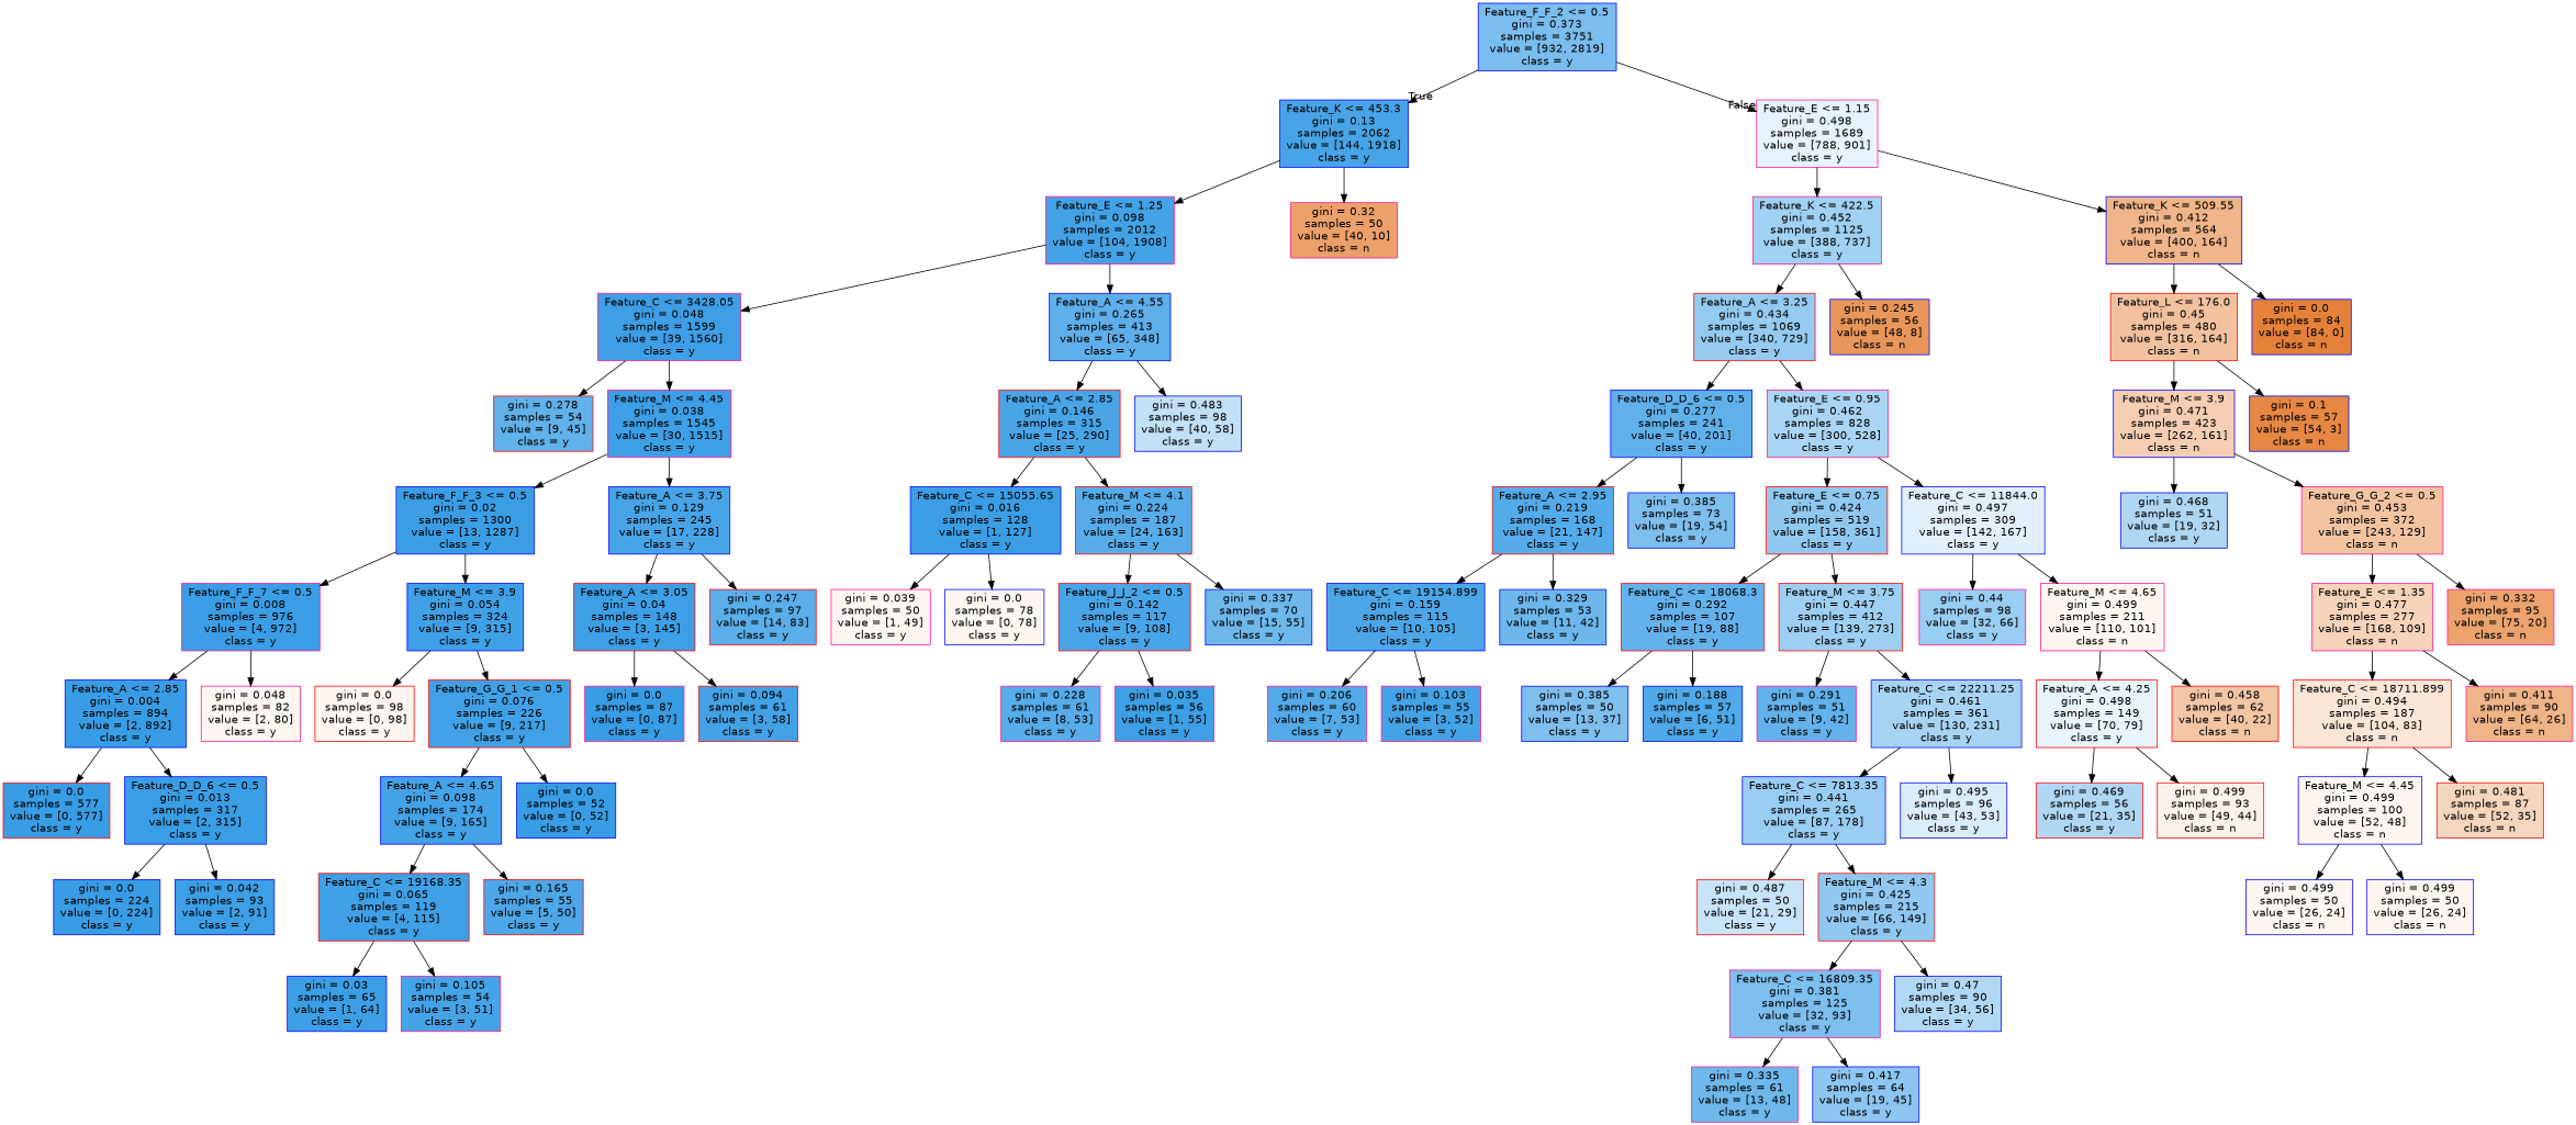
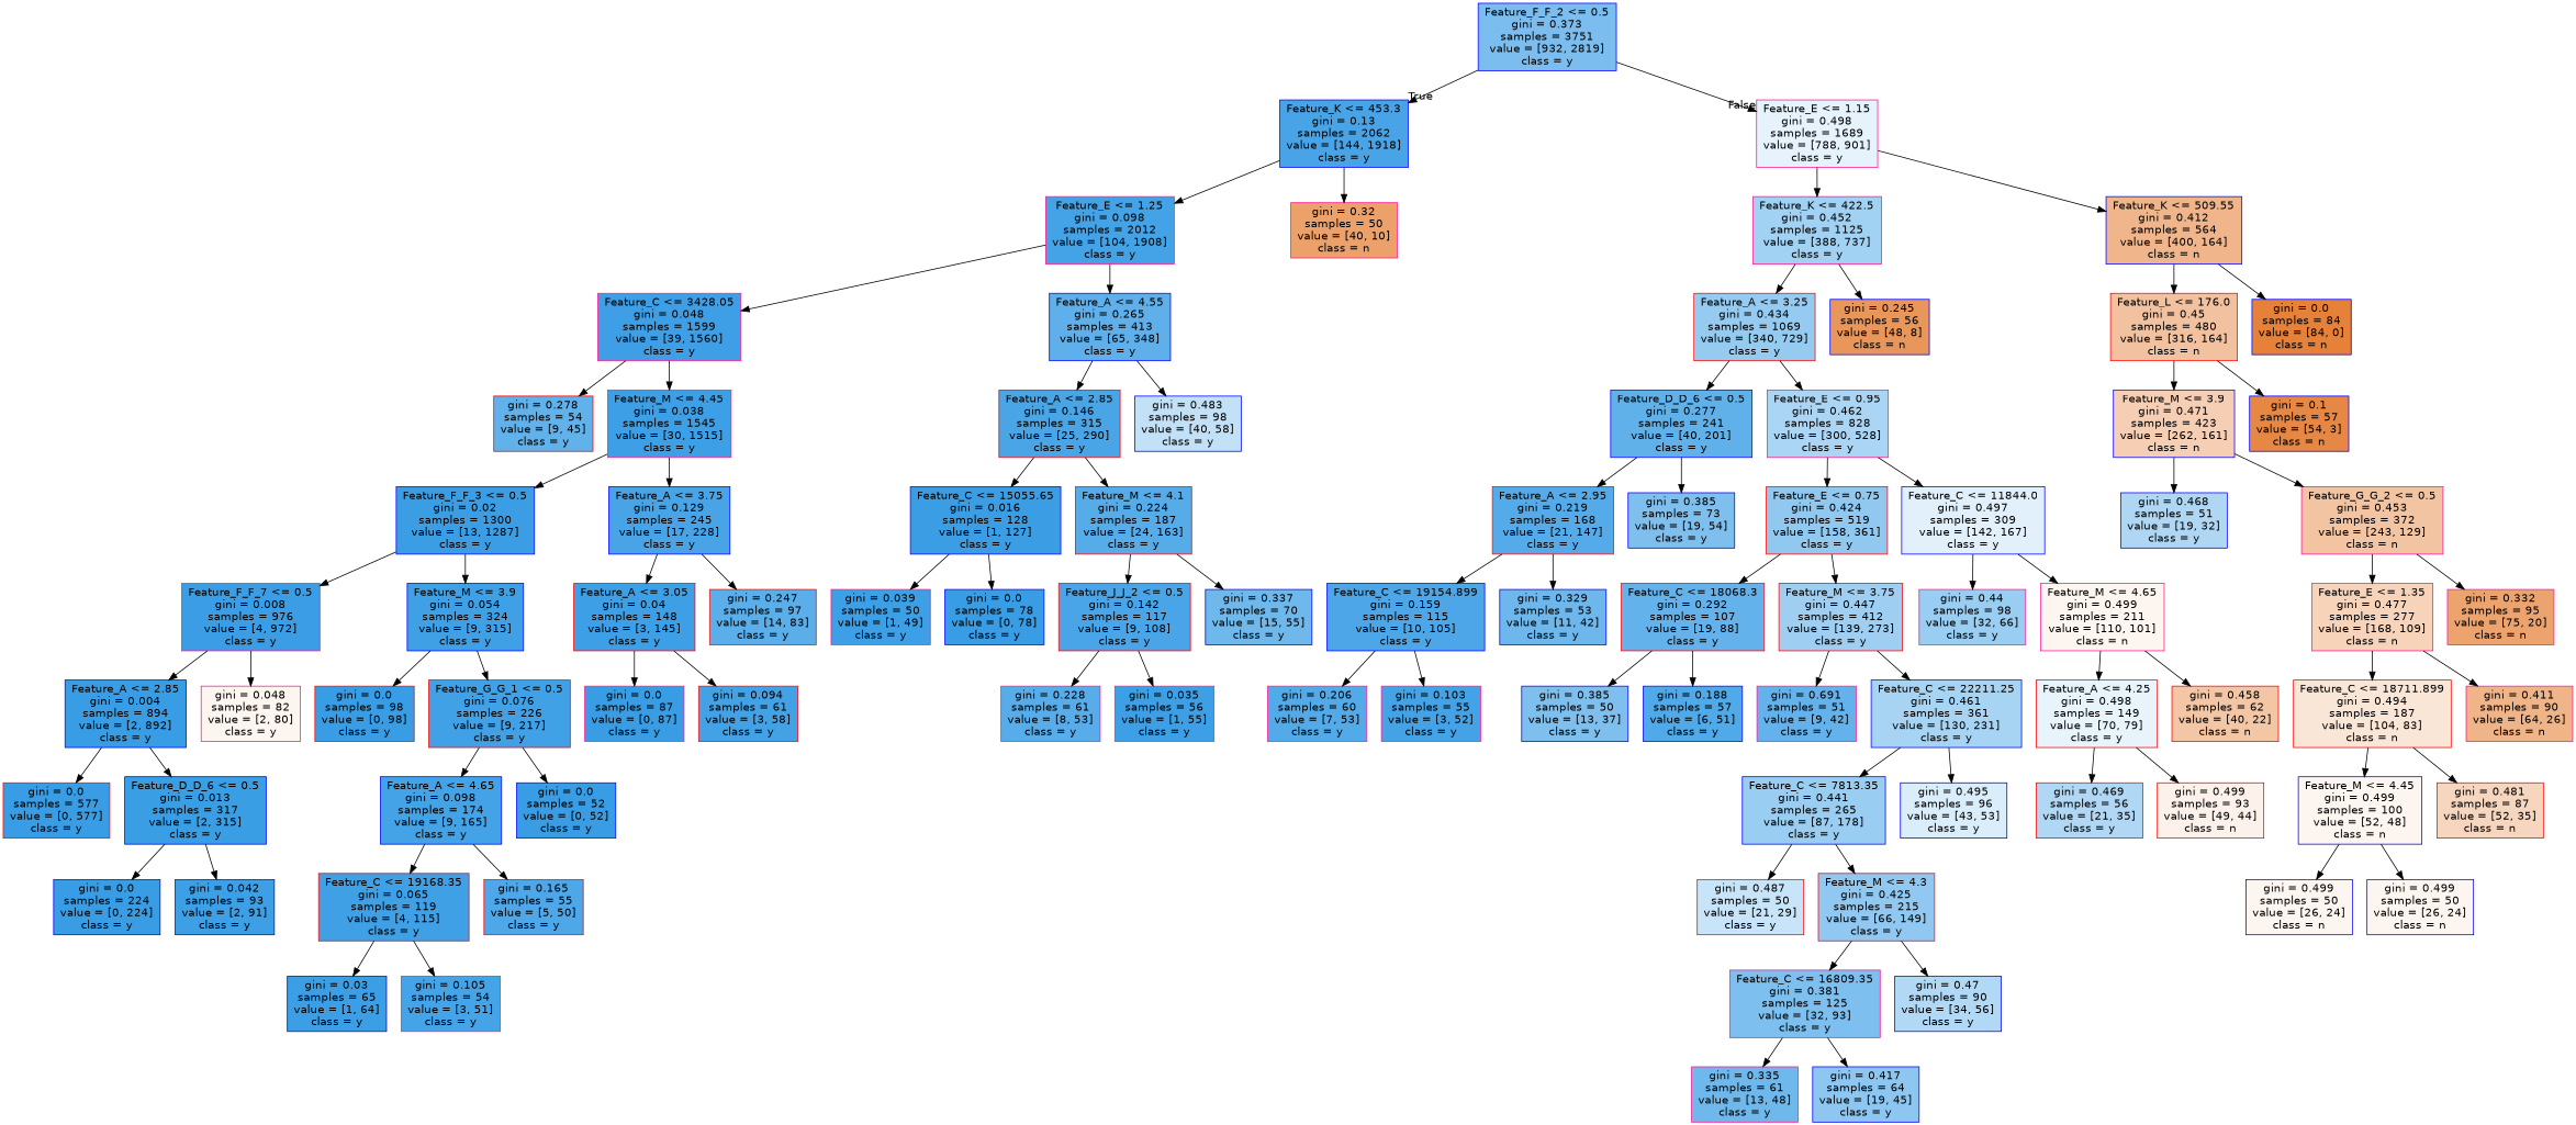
  digraph {
    node [color=blue fillcolor="#399de5" fontname=helvetica shape=box style=filled]
    edge [fontname=helvetica]
    n1 [fillcolor="#7abdee" label="Feature_F_F_2 <= 0.5\ngini = 0.373\nsamples = 3751\nvalue = [932, 2819]\nclass = y"]
    n2 [fillcolor="#48a4e7" label="Feature_K <= 453.3\ngini = 0.13\nsamples = 2062\nvalue = [144, 1918]\nclass = y"]
    n3 [color=deeppink fillcolor="#e6f3fc" label="Feature_E <= 1.15\ngini = 0.498\nsamples = 1689\nvalue = [788, 901]\nclass = y"]
    n4 [color=deeppink fillcolor="#44a2e6" label="Feature_E <= 1.25\ngini = 0.098\nsamples = 2012\nvalue = [104, 1908]\nclass = y"]
    n5 [color=deeppink fillcolor="#eca06a" label="gini = 0.32\nsamples = 50\nvalue = [40, 10]\nclass = n"]
    n6 [color=deeppink fillcolor="#a1d1f3" label="Feature_K <= 422.5\ngini = 0.452\nsamples = 1125\nvalue = [388, 737]\nclass = y"]
    n7 [fillcolor="#f0b58a" label="Feature_K <= 509.55\ngini = 0.412\nsamples = 564\nvalue = [400, 164]\nclass = n"]
    n8 [color=deeppink fillcolor="#3e9fe6" label="Feature_C <= 3428.05\ngini = 0.048\nsamples = 1599\nvalue = [39, 1560]\nclass = y"]
    n9 [fillcolor="#5eafea" label="Feature_A <= 4.55\ngini = 0.265\nsamples = 413\nvalue = [65, 348]\nclass = y"]
    n10 [color=red fillcolor="#61b1ea" label="gini = 0.278\nsamples = 54\nvalue = [9, 45]\nclass = y"]
    n11 [color=deeppink fillcolor="#3d9fe6" label="Feature_M <= 4.45\ngini = 0.038\nsamples = 1545\nvalue = [30, 1515]\nclass = y"]
    n12 [color=red fillcolor="#4aa5e7" label="Feature_A <= 2.85\ngini = 0.146\nsamples = 315\nvalue = [25, 290]\nclass = y"]
    n13 [fillcolor="#c2e1f7" label="gini = 0.483\nsamples = 98\nvalue = [40, 58]\nclass = y"]
    n14 [fillcolor="#3b9ee5" label="Feature_F_F_3 <= 0.5\ngini = 0.02\nsamples = 1300\nvalue = [13, 1287]\nclass = y"]
    n15 [fillcolor="#48a4e7" label="Feature_A <= 3.75\ngini = 0.129\nsamples = 245\nvalue = [17, 228]\nclass = y"]
    n16 [color=deeppink fillcolor="#3a9de5" label="Feature_F_F_7 <= 0.5\ngini = 0.008\nsamples = 976\nvalue = [4, 972]\nclass = y"]
    n17 [fillcolor="#3fa0e6" label="Feature_M <= 3.9\ngini = 0.054\nsamples = 324\nvalue = [9, 315]\nclass = y"]
    n18 [color=red fillcolor="#3d9fe6" label="Feature_A <= 3.05\ngini = 0.04\nsamples = 148\nvalue = [3, 145]\nclass = y"]
    n19 [color=red fillcolor="#5aaee9" label="gini = 0.247\nsamples = 97\nvalue = [14, 83]\nclass = y"]
    n20 [label="Feature_A <= 2.85\ngini = 0.004\nsamples = 894\nvalue = [2, 892]\nclass = y"]
    n21 [color=deeppink fillcolor="#fdf5f0" label="gini = 0.048\nsamples = 82\nvalue = [2, 80]\nclass = y"]
-   n22 [color=red fillcolor="#fdf5f0" label="gini = 0.0\nsamples = 98\nvalue = [0, 98]\nclass = y"]
+   n22 [color=red label="gini = 0.0\nsamples = 98\nvalue = [0, 98]\nclass = y"]
    n23 [color=red fillcolor="#41a1e6" label="Feature_G_G_1 <= 0.5\ngini = 0.076\nsamples = 226\nvalue = [9, 217]\nclass = y"]
    n24 [color=red label="gini = 0.0\nsamples = 577\nvalue = [0, 577]\nclass = y"]
    n25 [fillcolor="#3a9ee5" label="Feature_D_D_6 <= 0.5\ngini = 0.013\nsamples = 317\nvalue = [2, 315]\nclass = y"]
    n26 [label="gini = 0.0\nsamples = 224\nvalue = [0, 224]\nclass = y"]
    n27 [fillcolor="#3d9fe6" label="gini = 0.042\nsamples = 93\nvalue = [2, 91]\nclass = y"]
    n28 [fillcolor="#44a2e6" label="Feature_A <= 4.65\ngini = 0.098\nsamples = 174\nvalue = [9, 165]\nclass = y"]
    n29 [label="gini = 0.0\nsamples = 52\nvalue = [0, 52]\nclass = y"]
    n30 [color=red fillcolor="#40a0e6" label="Feature_C <= 19168.35\ngini = 0.065\nsamples = 119\nvalue = [4, 115]\nclass = y"]
    n31 [color=red fillcolor="#4da7e8" label="gini = 0.165\nsamples = 55\nvalue = [5, 50]\nclass = y"]
    n32 [fillcolor="#3c9fe5" label="gini = 0.03\nsamples = 65\nvalue = [1, 64]\nclass = y"]
    n33 [color=deeppink fillcolor="#45a3e7" label="gini = 0.105\nsamples = 54\nvalue = [3, 51]\nclass = y"]
    n34 [color=deeppink label="gini = 0.0\nsamples = 87\nvalue = [0, 87]\nclass = y"]
    n35 [color=red fillcolor="#43a2e6" label="gini = 0.094\nsamples = 61\nvalue = [3, 58]\nclass = y"]
    n36 [fillcolor="#3b9ee5" label="Feature_C <= 15055.65\ngini = 0.016\nsamples = 128\nvalue = [1, 127]\nclass = y"]
    n37 [color=red fillcolor="#56abe9" label="Feature_M <= 4.1\ngini = 0.224\nsamples = 187\nvalue = [24, 163]\nclass = y"]
-   n38 [color=deeppink fillcolor="#fdf5f0" label="gini = 0.039\nsamples = 50\nvalue = [1, 49]\nclass = y"]
-   n39 [fillcolor="#fdf5f0" label="gini = 0.0\nsamples = 78\nvalue = [0, 78]\nclass = y"]
+   n38 [color=deeppink fillcolor="#3d9fe6" label="gini = 0.039\nsamples = 50\nvalue = [1, 49]\nclass = y"]
+   n39 [label="gini = 0.0\nsamples = 78\nvalue = [0, 78]\nclass = y"]
    n40 [color=red fillcolor="#49a5e7" label="Feature_J_J_2 <= 0.5\ngini = 0.142\nsamples = 117\nvalue = [9, 108]\nclass = y"]
    n41 [fillcolor="#6fb8ec" label="gini = 0.337\nsamples = 70\nvalue = [15, 55]\nclass = y"]
    n42 [color=deeppink fillcolor="#57ace9" label="gini = 0.228\nsamples = 61\nvalue = [8, 53]\nclass = y"]
    n43 [color=deeppink fillcolor="#3d9fe5" label="gini = 0.035\nsamples = 56\nvalue = [1, 55]\nclass = y"]
    n44 [color=red fillcolor="#95cbf1" label="Feature_A <= 3.25\ngini = 0.434\nsamples = 1069\nvalue = [340, 729]\nclass = y"]
    n45 [fillcolor="#e9965a" label="gini = 0.245\nsamples = 56\nvalue = [48, 8]\nclass = n"]
    n46 [color=red fillcolor="#f2c2a0" label="Feature_L <= 176.0\ngini = 0.45\nsamples = 480\nvalue = [316, 164]\nclass = n"]
    n47 [fillcolor="#e58139" label="gini = 0.0\nsamples = 84\nvalue = [84, 0]\nclass = n"]
    n48 [fillcolor="#60b1ea" label="Feature_D_D_6 <= 0.5\ngini = 0.277\nsamples = 241\nvalue = [40, 201]\nclass = y"]
    n49 [color=deeppink fillcolor="#aad5f4" label="Feature_E <= 0.95\ngini = 0.462\nsamples = 828\nvalue = [300, 528]\nclass = y"]
    n50 [color=red fillcolor="#55abe9" label="Feature_A <= 2.95\ngini = 0.219\nsamples = 168\nvalue = [21, 147]\nclass = y"]
    n51 [fillcolor="#7fbfee" label="gini = 0.385\nsamples = 73\nvalue = [19, 54]\nclass = y"]
    n52 [color=red fillcolor="#90c8f0" label="Feature_E <= 0.75\ngini = 0.424\nsamples = 519\nvalue = [158, 361]\nclass = y"]
    n53 [fillcolor="#e1f0fb" label="Feature_C <= 11844.0\ngini = 0.497\nsamples = 309\nvalue = [142, 167]\nclass = y"]
    n54 [fillcolor="#4ca6e7" label="Feature_C <= 19154.899\ngini = 0.159\nsamples = 115\nvalue = [10, 105]\nclass = y"]
    n55 [fillcolor="#6db7ec" label="gini = 0.329\nsamples = 53\nvalue = [11, 42]\nclass = y"]
    n56 [color=deeppink fillcolor="#53aae8" label="gini = 0.206\nsamples = 60\nvalue = [7, 53]\nclass = y"]
    n57 [color=deeppink fillcolor="#44a3e6" label="gini = 0.103\nsamples = 55\nvalue = [3, 52]\nclass = y"]
    n58 [color=red fillcolor="#64b2eb" label="Feature_C <= 18068.3\ngini = 0.292\nsamples = 107\nvalue = [19, 88]\nclass = y"]
    n59 [color=red fillcolor="#9ecff2" label="Feature_M <= 3.75\ngini = 0.447\nsamples = 412\nvalue = [139, 273]\nclass = y"]
    n60 [color=deeppink fillcolor="#99cdf2" label="gini = 0.44\nsamples = 98\nvalue = [32, 66]\nclass = y"]
    n61 [color=deeppink fillcolor="#fdf5ef" label="Feature_M <= 4.65\ngini = 0.499\nsamples = 211\nvalue = [110, 101]\nclass = n"]
    n62 [fillcolor="#7fbfee" label="gini = 0.385\nsamples = 50\nvalue = [13, 37]\nclass = y"]
    n63 [fillcolor="#50a9e8" label="gini = 0.188\nsamples = 57\nvalue = [6, 51]\nclass = y"]
-   n64 [color=deeppink fillcolor="#63b2eb" label="gini = 0.291\nsamples = 51\nvalue = [9, 42]\nclass = y"]
+   n64 [color=deeppink fillcolor="#63b2eb" label="gini = 0.691\nsamples = 51\nvalue = [9, 42]\nclass = y"]
    n65 [fillcolor="#a8d4f4" label="Feature_C <= 22211.25\ngini = 0.461\nsamples = 361\nvalue = [130, 231]\nclass = y"]
    n66 [fillcolor="#9acdf2" label="Feature_C <= 7813.35\ngini = 0.441\nsamples = 265\nvalue = [87, 178]\nclass = y"]
    n67 [fillcolor="#daedfa" label="gini = 0.495\nsamples = 96\nvalue = [43, 53]\nclass = y"]
    n68 [color=red fillcolor="#c8e4f8" label="gini = 0.487\nsamples = 50\nvalue = [21, 29]\nclass = y"]
    n69 [color=red fillcolor="#91c8f1" label="Feature_M <= 4.3\ngini = 0.425\nsamples = 215\nvalue = [66, 149]\nclass = y"]
    n70 [color=deeppink fillcolor="#7dbfee" label="Feature_C <= 16809.35\ngini = 0.381\nsamples = 125\nvalue = [32, 93]\nclass = y"]
    n71 [fillcolor="#b1d8f5" label="gini = 0.47\nsamples = 90\nvalue = [34, 56]\nclass = y"]
    n72 [color=deeppink fillcolor="#6fb8ec" label="gini = 0.335\nsamples = 61\nvalue = [13, 48]\nclass = y"]
    n73 [fillcolor="#8dc6f0" label="gini = 0.417\nsamples = 64\nvalue = [19, 45]\nclass = y"]
    n74 [color=red fillcolor="#e8f4fc" label="Feature_A <= 4.25\ngini = 0.498\nsamples = 149\nvalue = [70, 79]\nclass = y"]
    n75 [color=red fillcolor="#f3c6a6" label="gini = 0.458\nsamples = 62\nvalue = [40, 22]\nclass = n"]
    n76 [color=red fillcolor="#b0d8f5" label="gini = 0.469\nsamples = 56\nvalue = [21, 35]\nclass = y"]
    n77 [color=red fillcolor="#fcf2eb" label="gini = 0.499\nsamples = 93\nvalue = [49, 44]\nclass = n"]
    n78 [fillcolor="#f5ceb3" label="Feature_M <= 3.9\ngini = 0.471\nsamples = 423\nvalue = [262, 161]\nclass = n"]
    n79 [fillcolor="#e68844" label="gini = 0.1\nsamples = 57\nvalue = [54, 3]\nclass = n"]
    n80 [fillcolor="#afd7f4" label="gini = 0.468\nsamples = 51\nvalue = [19, 32]\nclass = y"]
    n81 [color=deeppink fillcolor="#f3c4a2" label="Feature_G_G_2 <= 0.5\ngini = 0.453\nsamples = 372\nvalue = [243, 129]\nclass = n"]
    n82 [color=deeppink fillcolor="#f6d3b9" label="Feature_E <= 1.35\ngini = 0.477\nsamples = 277\nvalue = [168, 109]\nclass = n"]
    n83 [color=deeppink fillcolor="#eca36e" label="gini = 0.332\nsamples = 95\nvalue = [75, 20]\nclass = n"]
    n84 [color=red fillcolor="#fae6d7" label="Feature_C <= 18711.899\ngini = 0.494\nsamples = 187\nvalue = [104, 83]\nclass = n"]
    n85 [color=deeppink fillcolor="#f0b489" label="gini = 0.411\nsamples = 90\nvalue = [64, 26]\nclass = n"]
    n86 [fillcolor="#fdf5f0" label="Feature_M <= 4.45\ngini = 0.499\nsamples = 100\nvalue = [52, 48]\nclass = n"]
    n87 [color=red fillcolor="#f6d6be" label="gini = 0.481\nsamples = 87\nvalue = [52, 35]\nclass = n"]
    n88 [fillcolor="#fdf5f0" label="gini = 0.499\nsamples = 50\nvalue = [26, 24]\nclass = n"]
    n89 [fillcolor="#fdf5f0" label="gini = 0.499\nsamples = 50\nvalue = [26, 24]\nclass = n"]
    n1 -> n2 [headlabel=True labelangle=45 labeldistance=2.5]
    n1 -> n3 [headlabel=False labelangle=-45 labeldistance=2.5]
    n2 -> n4
    n2 -> n5
    n3 -> n6
    n3 -> n7
    n4 -> n8
    n4 -> n9
    n6 -> n44
    n6 -> n45
    n7 -> n46
    n7 -> n47
    n8 -> n10
    n8 -> n11
    n9 -> n12
    n9 -> n13
    n11 -> n14
    n11 -> n15
    n12 -> n36
    n12 -> n37
    n14 -> n16
    n14 -> n17
    n15 -> n18
    n15 -> n19
    n16 -> n20
    n16 -> n21
    n17 -> n22
    n17 -> n23
    n18 -> n34
    n18 -> n35
    n20 -> n24
    n20 -> n25
    n23 -> n28
    n23 -> n29
    n25 -> n26
    n25 -> n27
    n28 -> n30
    n28 -> n31
    n30 -> n32
    n30 -> n33
    n36 -> n38
    n36 -> n39
    n37 -> n40
    n37 -> n41
    n40 -> n42
    n40 -> n43
    n44 -> n48
    n44 -> n49
    n46 -> n78
    n46 -> n79
    n48 -> n50
    n48 -> n51
    n49 -> n52
    n49 -> n53
    n50 -> n54
    n50 -> n55
    n52 -> n58
    n52 -> n59
    n53 -> n60
    n53 -> n61
    n54 -> n56
    n54 -> n57
    n58 -> n62
    n58 -> n63
    n59 -> n64
    n59 -> n65
    n61 -> n74
    n61 -> n75
    n65 -> n66
    n65 -> n67
    n66 -> n68
    n66 -> n69
    n69 -> n70
    n69 -> n71
    n70 -> n72
    n70 -> n73
    n74 -> n76
    n74 -> n77
    n78 -> n80
    n78 -> n81
    n81 -> n82
    n81 -> n83
    n82 -> n84
    n82 -> n85
    n84 -> n86
    n84 -> n87
    n86 -> n88
    n86 -> n89
  }
